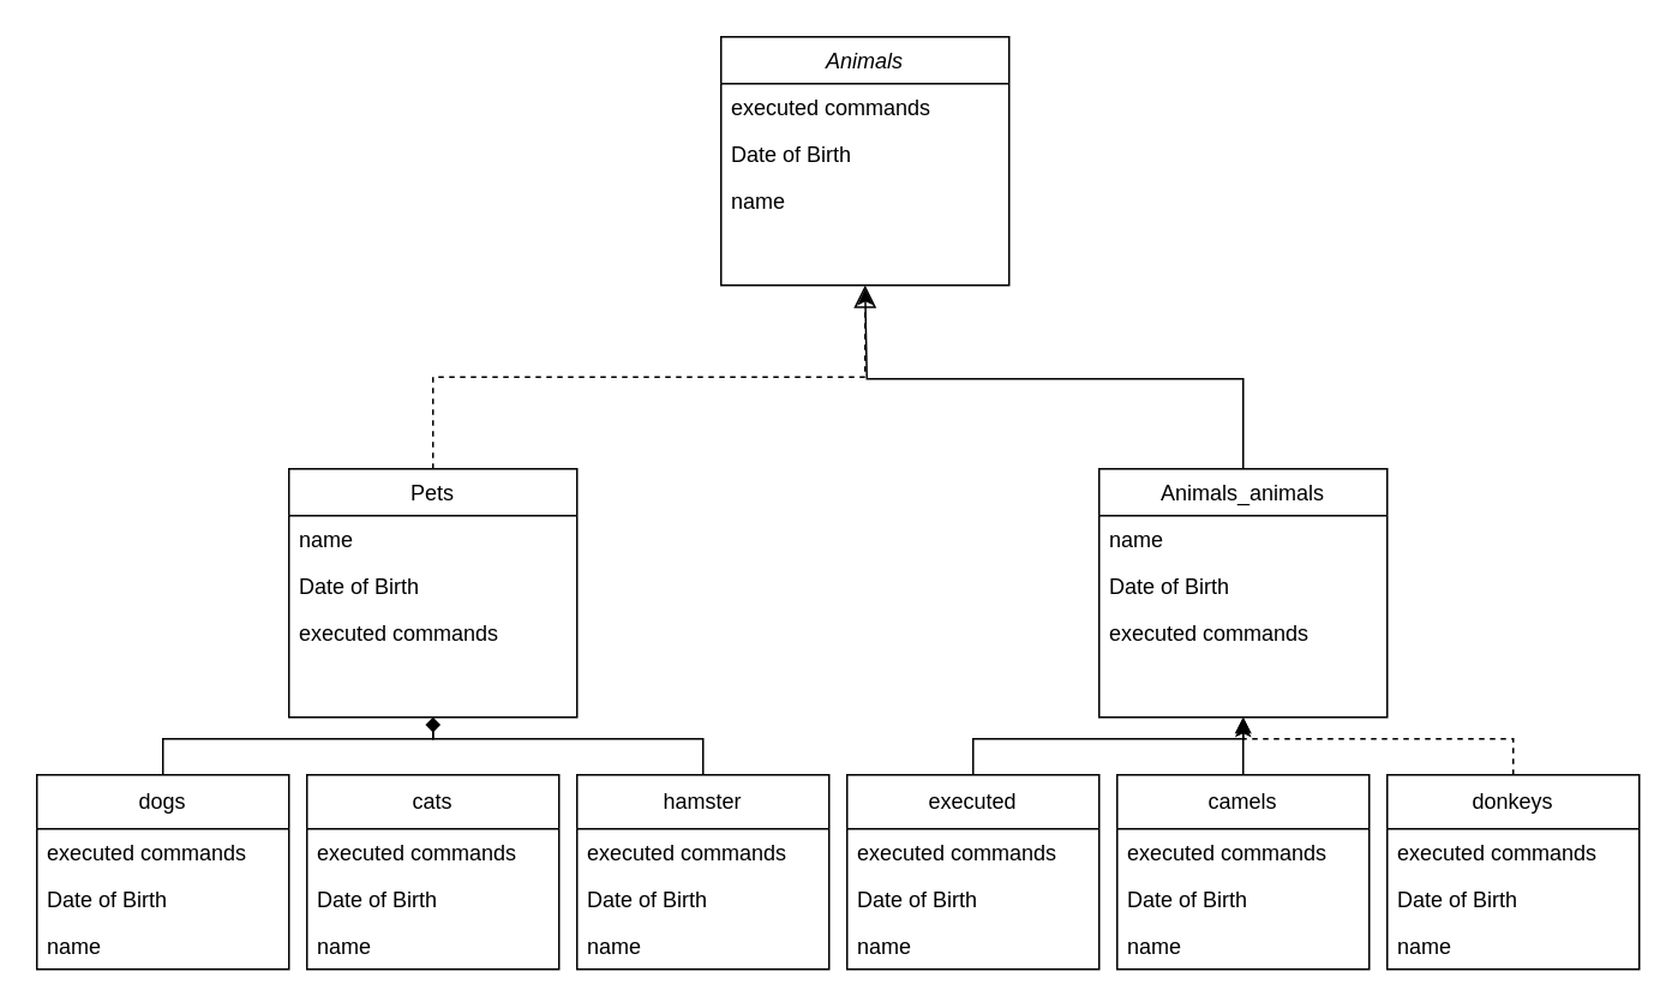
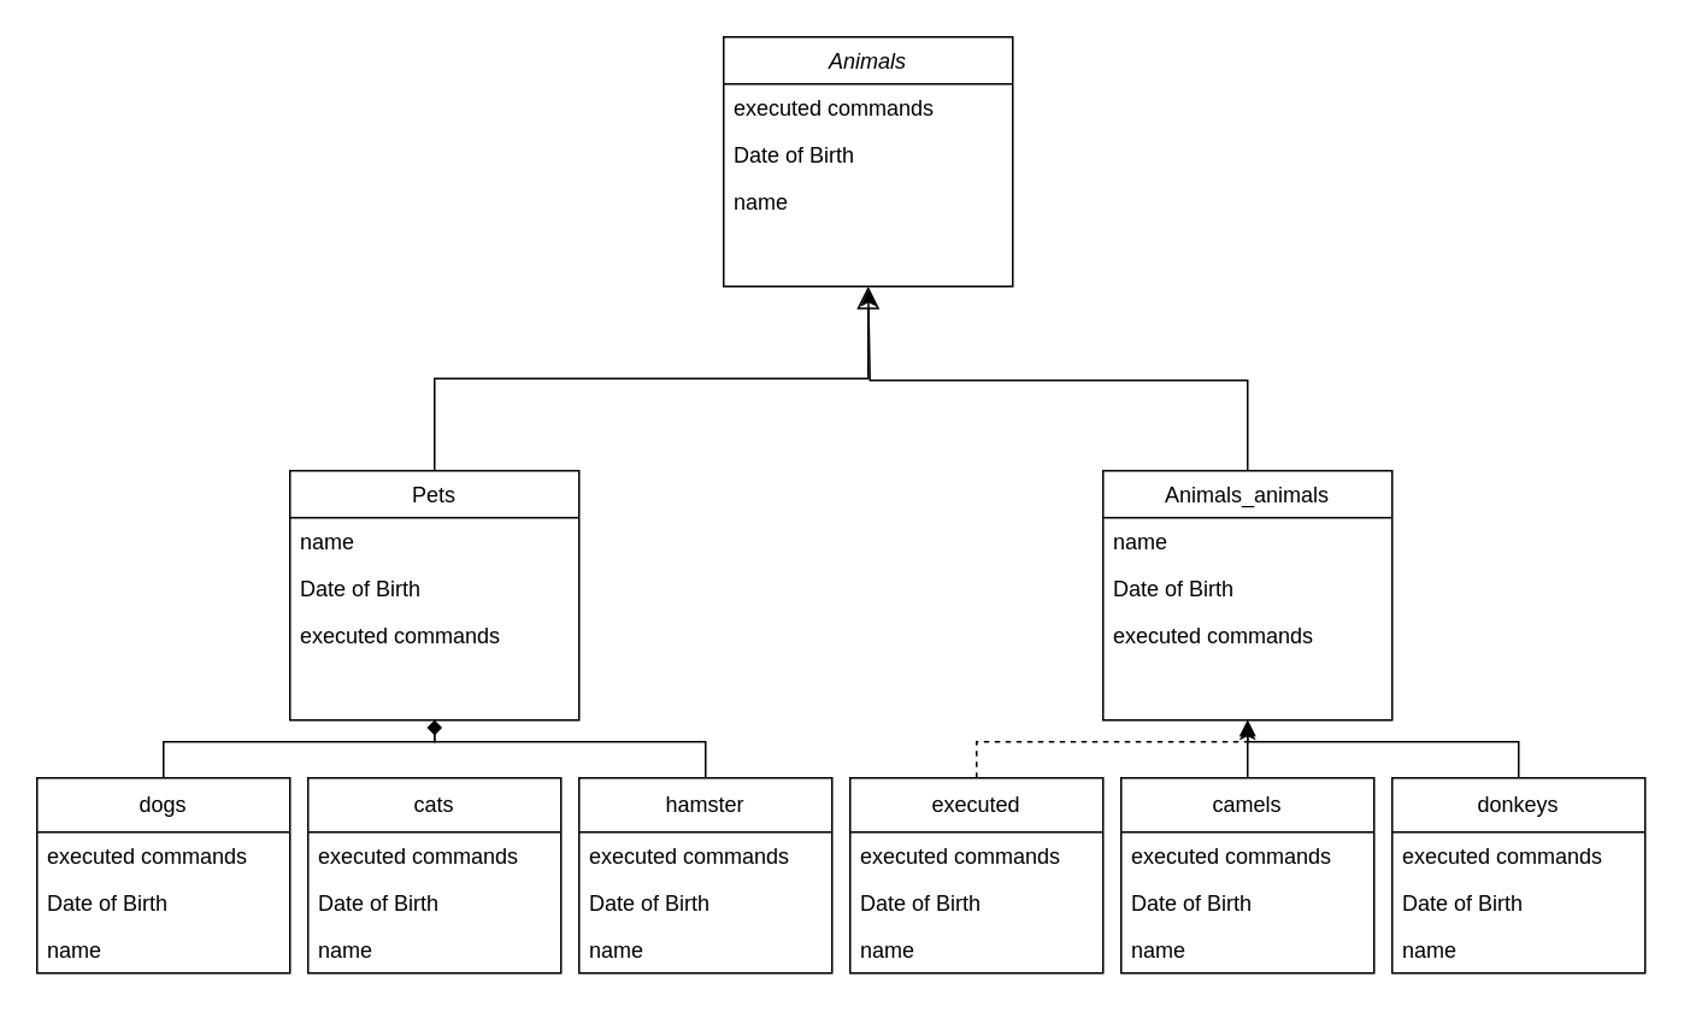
  <mxCell id="0" />
  <mxCell id="1" parent="0" />
  <mxCell id="2" value="Animals" style="swimlane;fontStyle=2;align=center;verticalAlign=top;childLayout=stackLayout;horizontal=1;startSize=26;horizontalStack=0;resizeParent=1;resizeLast=0;collapsible=1;marginBottom=0;rounded=0;shadow=0;strokeWidth=1;" parent="1" vertex="1"><mxGeometry x="400" y="20" width="160" height="138" as="geometry"><mxRectangle x="220" y="120" width="160" height="26" as="alternateBounds" /></mxGeometry></mxCell>
  <mxCell id="3" value="executed commands" style="text;align=left;verticalAlign=top;spacingLeft=4;spacingRight=4;overflow=hidden;rotatable=0;points=[[0,0.5],[1,0.5]];portConstraint=eastwest;" vertex="1" parent="2"><mxGeometry y="26" width="160" height="26" as="geometry" /></mxCell>
  <mxCell id="4" value="Date of Birth" style="text;align=left;verticalAlign=top;spacingLeft=4;spacingRight=4;overflow=hidden;rotatable=0;points=[[0,0.5],[1,0.5]];portConstraint=eastwest;rounded=0;shadow=0;html=0;" vertex="1" parent="2"><mxGeometry y="52" width="160" height="26" as="geometry" /></mxCell>
  <mxCell id="5" value="name" style="text;align=left;verticalAlign=top;spacingLeft=4;spacingRight=4;overflow=hidden;rotatable=0;points=[[0,0.5],[1,0.5]];portConstraint=eastwest;" vertex="1" parent="2"><mxGeometry y="78" width="160" height="26" as="geometry" /></mxCell>
  <mxCell id="6" value="Pets" style="swimlane;fontStyle=0;align=center;verticalAlign=top;childLayout=stackLayout;horizontal=1;startSize=26;horizontalStack=0;resizeParent=1;resizeLast=0;collapsible=1;marginBottom=0;rounded=0;shadow=0;strokeWidth=1;" parent="1" vertex="1"><mxGeometry x="160" y="260" width="160" height="138" as="geometry"><mxRectangle x="120" y="360" width="160" height="26" as="alternateBounds" /></mxGeometry></mxCell>
  <mxCell id="7" value="name" style="text;align=left;verticalAlign=top;spacingLeft=4;spacingRight=4;overflow=hidden;rotatable=0;points=[[0,0.5],[1,0.5]];portConstraint=eastwest;" parent="6" vertex="1"><mxGeometry y="26" width="160" height="26" as="geometry" /></mxCell>
  <mxCell id="8" value="Date of Birth" style="text;align=left;verticalAlign=top;spacingLeft=4;spacingRight=4;overflow=hidden;rotatable=0;points=[[0,0.5],[1,0.5]];portConstraint=eastwest;rounded=0;shadow=0;html=0;" parent="6" vertex="1"><mxGeometry y="52" width="160" height="26" as="geometry" /></mxCell>
  <mxCell id="9" value="executed commands" style="text;align=left;verticalAlign=top;spacingLeft=4;spacingRight=4;overflow=hidden;rotatable=0;points=[[0,0.5],[1,0.5]];portConstraint=eastwest;" parent="6" vertex="1"><mxGeometry y="78" width="160" height="26" as="geometry" /></mxCell>
- <mxCell id="10" value="" style="endArrow=block;endSize=10;endFill=0;shadow=0;strokeWidth=1;rounded=0;curved=0;edgeStyle=elbowEdgeStyle;elbow=vertical;dashed=1;" parent="1" source="6" target="2" edge="1"><mxGeometry width="160" relative="1" as="geometry"><mxPoint x="380" y="103" as="sourcePoint" /><mxPoint x="380" y="103" as="targetPoint" /></mxGeometry></mxCell>
+ <mxCell id="10" value="" style="endArrow=block;endSize=10;endFill=0;shadow=0;strokeWidth=1;rounded=0;curved=0;edgeStyle=elbowEdgeStyle;elbow=vertical;" parent="1" source="6" target="2" edge="1"><mxGeometry width="160" relative="1" as="geometry"><mxPoint x="380" y="103" as="sourcePoint" /><mxPoint x="380" y="103" as="targetPoint" /></mxGeometry></mxCell>
  <mxCell id="11" style="edgeStyle=orthogonalEdgeStyle;rounded=0;orthogonalLoop=1;jettySize=auto;html=1;" edge="1" parent="1" source="12"><mxGeometry relative="1" as="geometry"><mxPoint x="480" y="160" as="targetPoint" /><Array as="points"><mxPoint x="690" y="210" /><mxPoint x="481" y="210" /></Array></mxGeometry></mxCell>
  <mxCell id="12" value="Animals_animals" style="swimlane;fontStyle=0;align=center;verticalAlign=top;childLayout=stackLayout;horizontal=1;startSize=26;horizontalStack=0;resizeParent=1;resizeLast=0;collapsible=1;marginBottom=0;rounded=0;shadow=0;strokeWidth=1;" vertex="1" parent="1"><mxGeometry x="610" y="260" width="160" height="138" as="geometry"><mxRectangle x="120" y="360" width="160" height="26" as="alternateBounds" /></mxGeometry></mxCell>
  <mxCell id="13" value="name" style="text;align=left;verticalAlign=top;spacingLeft=4;spacingRight=4;overflow=hidden;rotatable=0;points=[[0,0.5],[1,0.5]];portConstraint=eastwest;" vertex="1" parent="12"><mxGeometry y="26" width="160" height="26" as="geometry" /></mxCell>
  <mxCell id="14" value="Date of Birth" style="text;align=left;verticalAlign=top;spacingLeft=4;spacingRight=4;overflow=hidden;rotatable=0;points=[[0,0.5],[1,0.5]];portConstraint=eastwest;rounded=0;shadow=0;html=0;" vertex="1" parent="12"><mxGeometry y="52" width="160" height="26" as="geometry" /></mxCell>
  <mxCell id="15" value="executed commands" style="text;align=left;verticalAlign=top;spacingLeft=4;spacingRight=4;overflow=hidden;rotatable=0;points=[[0,0.5],[1,0.5]];portConstraint=eastwest;" vertex="1" parent="12"><mxGeometry y="78" width="160" height="26" as="geometry" /></mxCell>
  <mxCell id="16" style="edgeStyle=orthogonalEdgeStyle;rounded=0;orthogonalLoop=1;jettySize=auto;html=1;entryX=0.5;entryY=1;entryDx=0;entryDy=0;endArrow=diamond;" edge="1" parent="1" source="17" target="6"><mxGeometry relative="1" as="geometry"><Array as="points"><mxPoint x="90" y="410" /><mxPoint x="240" y="410" /></Array></mxGeometry></mxCell>
  <mxCell id="17" value="dogs" style="swimlane;fontStyle=0;childLayout=stackLayout;horizontal=1;startSize=30;horizontalStack=0;resizeParent=1;resizeParentMax=0;resizeLast=0;collapsible=1;marginBottom=0;whiteSpace=wrap;html=1;" vertex="1" parent="1"><mxGeometry x="20" y="430" width="140" height="108" as="geometry" /></mxCell>
  <mxCell id="18" value="executed commands" style="text;align=left;verticalAlign=top;spacingLeft=4;spacingRight=4;overflow=hidden;rotatable=0;points=[[0,0.5],[1,0.5]];portConstraint=eastwest;" vertex="1" parent="17"><mxGeometry y="30" width="140" height="26" as="geometry" /></mxCell>
  <mxCell id="19" value="Date of Birth" style="text;align=left;verticalAlign=top;spacingLeft=4;spacingRight=4;overflow=hidden;rotatable=0;points=[[0,0.5],[1,0.5]];portConstraint=eastwest;rounded=0;shadow=0;html=0;" vertex="1" parent="17"><mxGeometry y="56" width="140" height="26" as="geometry" /></mxCell>
  <mxCell id="20" value="name" style="text;align=left;verticalAlign=top;spacingLeft=4;spacingRight=4;overflow=hidden;rotatable=0;points=[[0,0.5],[1,0.5]];portConstraint=eastwest;" vertex="1" parent="17"><mxGeometry y="82" width="140" height="26" as="geometry" /></mxCell>
  <mxCell id="21" value="cats" style="swimlane;fontStyle=0;childLayout=stackLayout;horizontal=1;startSize=30;horizontalStack=0;resizeParent=1;resizeParentMax=0;resizeLast=0;collapsible=1;marginBottom=0;whiteSpace=wrap;html=1;" vertex="1" parent="1"><mxGeometry x="170" y="430" width="140" height="108" as="geometry" /></mxCell>
  <mxCell id="22" value="executed commands" style="text;align=left;verticalAlign=top;spacingLeft=4;spacingRight=4;overflow=hidden;rotatable=0;points=[[0,0.5],[1,0.5]];portConstraint=eastwest;" vertex="1" parent="21"><mxGeometry y="30" width="140" height="26" as="geometry" /></mxCell>
  <mxCell id="23" value="Date of Birth" style="text;align=left;verticalAlign=top;spacingLeft=4;spacingRight=4;overflow=hidden;rotatable=0;points=[[0,0.5],[1,0.5]];portConstraint=eastwest;rounded=0;shadow=0;html=0;" vertex="1" parent="21"><mxGeometry y="56" width="140" height="26" as="geometry" /></mxCell>
  <mxCell id="24" value="name" style="text;align=left;verticalAlign=top;spacingLeft=4;spacingRight=4;overflow=hidden;rotatable=0;points=[[0,0.5],[1,0.5]];portConstraint=eastwest;" vertex="1" parent="21"><mxGeometry y="82" width="140" height="26" as="geometry" /></mxCell>
  <mxCell id="25" style="edgeStyle=orthogonalEdgeStyle;rounded=0;orthogonalLoop=1;jettySize=auto;html=1;entryX=0.5;entryY=1;entryDx=0;entryDy=0;endArrow=none;" edge="1" parent="1" source="26" target="6"><mxGeometry relative="1" as="geometry"><Array as="points"><mxPoint x="390" y="410" /><mxPoint x="240" y="410" /></Array></mxGeometry></mxCell>
  <mxCell id="26" value="hamster" style="swimlane;fontStyle=0;childLayout=stackLayout;horizontal=1;startSize=30;horizontalStack=0;resizeParent=1;resizeParentMax=0;resizeLast=0;collapsible=1;marginBottom=0;whiteSpace=wrap;html=1;" vertex="1" parent="1"><mxGeometry x="320" y="430" width="140" height="108" as="geometry" /></mxCell>
  <mxCell id="27" value="executed commands" style="text;align=left;verticalAlign=top;spacingLeft=4;spacingRight=4;overflow=hidden;rotatable=0;points=[[0,0.5],[1,0.5]];portConstraint=eastwest;" vertex="1" parent="26"><mxGeometry y="30" width="140" height="26" as="geometry" /></mxCell>
  <mxCell id="28" value="Date of Birth" style="text;align=left;verticalAlign=top;spacingLeft=4;spacingRight=4;overflow=hidden;rotatable=0;points=[[0,0.5],[1,0.5]];portConstraint=eastwest;rounded=0;shadow=0;html=0;" vertex="1" parent="26"><mxGeometry y="56" width="140" height="26" as="geometry" /></mxCell>
  <mxCell id="29" value="name" style="text;align=left;verticalAlign=top;spacingLeft=4;spacingRight=4;overflow=hidden;rotatable=0;points=[[0,0.5],[1,0.5]];portConstraint=eastwest;" vertex="1" parent="26"><mxGeometry y="82" width="140" height="26" as="geometry" /></mxCell>
  <mxCell id="30" style="edgeStyle=orthogonalEdgeStyle;rounded=0;orthogonalLoop=1;jettySize=auto;html=1;" edge="1" parent="1" source="31"><mxGeometry relative="1" as="geometry"><mxPoint x="690" y="400" as="targetPoint" /></mxGeometry></mxCell>
  <mxCell id="31" value="camels" style="swimlane;fontStyle=0;childLayout=stackLayout;horizontal=1;startSize=30;horizontalStack=0;resizeParent=1;resizeParentMax=0;resizeLast=0;collapsible=1;marginBottom=0;whiteSpace=wrap;html=1;" vertex="1" parent="1"><mxGeometry x="620" y="430" width="140" height="108" as="geometry" /></mxCell>
  <mxCell id="32" value="executed commands" style="text;align=left;verticalAlign=top;spacingLeft=4;spacingRight=4;overflow=hidden;rotatable=0;points=[[0,0.5],[1,0.5]];portConstraint=eastwest;" vertex="1" parent="31"><mxGeometry y="30" width="140" height="26" as="geometry" /></mxCell>
  <mxCell id="33" value="Date of Birth" style="text;align=left;verticalAlign=top;spacingLeft=4;spacingRight=4;overflow=hidden;rotatable=0;points=[[0,0.5],[1,0.5]];portConstraint=eastwest;rounded=0;shadow=0;html=0;" vertex="1" parent="31"><mxGeometry y="56" width="140" height="26" as="geometry" /></mxCell>
  <mxCell id="34" value="name" style="text;align=left;verticalAlign=top;spacingLeft=4;spacingRight=4;overflow=hidden;rotatable=0;points=[[0,0.5],[1,0.5]];portConstraint=eastwest;" vertex="1" parent="31"><mxGeometry y="82" width="140" height="26" as="geometry" /></mxCell>
- <mxCell id="35" style="edgeStyle=orthogonalEdgeStyle;rounded=0;orthogonalLoop=1;jettySize=auto;html=1;entryX=0.5;entryY=1;entryDx=0;entryDy=0;" edge="1" parent="1" source="36" target="12"><mxGeometry relative="1" as="geometry"><Array as="points"><mxPoint x="540" y="410" /><mxPoint x="690" y="410" /></Array></mxGeometry></mxCell>
+ <mxCell id="35" style="edgeStyle=orthogonalEdgeStyle;rounded=0;orthogonalLoop=1;jettySize=auto;html=1;entryX=0.5;entryY=1;entryDx=0;entryDy=0;dashed=1;" edge="1" parent="1" source="36" target="12"><mxGeometry relative="1" as="geometry"><Array as="points"><mxPoint x="540" y="410" /><mxPoint x="690" y="410" /></Array></mxGeometry></mxCell>
  <mxCell id="36" value="executed" style="swimlane;fontStyle=0;childLayout=stackLayout;horizontal=1;startSize=30;horizontalStack=0;resizeParent=1;resizeParentMax=0;resizeLast=0;collapsible=1;marginBottom=0;whiteSpace=wrap;html=1;" vertex="1" parent="1"><mxGeometry x="470" y="430" width="140" height="108" as="geometry" /></mxCell>
  <mxCell id="37" value="executed commands" style="text;align=left;verticalAlign=top;spacingLeft=4;spacingRight=4;overflow=hidden;rotatable=0;points=[[0,0.5],[1,0.5]];portConstraint=eastwest;" vertex="1" parent="36"><mxGeometry y="30" width="140" height="26" as="geometry" /></mxCell>
  <mxCell id="38" value="Date of Birth" style="text;align=left;verticalAlign=top;spacingLeft=4;spacingRight=4;overflow=hidden;rotatable=0;points=[[0,0.5],[1,0.5]];portConstraint=eastwest;rounded=0;shadow=0;html=0;" vertex="1" parent="36"><mxGeometry y="56" width="140" height="26" as="geometry" /></mxCell>
  <mxCell id="39" value="name" style="text;align=left;verticalAlign=top;spacingLeft=4;spacingRight=4;overflow=hidden;rotatable=0;points=[[0,0.5],[1,0.5]];portConstraint=eastwest;" vertex="1" parent="36"><mxGeometry y="82" width="140" height="26" as="geometry" /></mxCell>
- <mxCell id="40" style="edgeStyle=orthogonalEdgeStyle;rounded=0;orthogonalLoop=1;jettySize=auto;html=1;entryX=0.5;entryY=1;entryDx=0;entryDy=0;dashed=1;" edge="1" parent="1" source="41" target="12"><mxGeometry relative="1" as="geometry"><Array as="points"><mxPoint x="840" y="410" /><mxPoint x="690" y="410" /></Array></mxGeometry></mxCell>
+ <mxCell id="40" style="edgeStyle=orthogonalEdgeStyle;rounded=0;orthogonalLoop=1;jettySize=auto;html=1;entryX=0.5;entryY=1;entryDx=0;entryDy=0;" edge="1" parent="1" source="41" target="12"><mxGeometry relative="1" as="geometry"><Array as="points"><mxPoint x="840" y="410" /><mxPoint x="690" y="410" /></Array></mxGeometry></mxCell>
  <mxCell id="41" value="donkeys" style="swimlane;fontStyle=0;childLayout=stackLayout;horizontal=1;startSize=30;horizontalStack=0;resizeParent=1;resizeParentMax=0;resizeLast=0;collapsible=1;marginBottom=0;whiteSpace=wrap;html=1;" vertex="1" parent="1"><mxGeometry x="770" y="430" width="140" height="108" as="geometry" /></mxCell>
  <mxCell id="42" value="executed commands" style="text;align=left;verticalAlign=top;spacingLeft=4;spacingRight=4;overflow=hidden;rotatable=0;points=[[0,0.5],[1,0.5]];portConstraint=eastwest;" vertex="1" parent="41"><mxGeometry y="30" width="140" height="26" as="geometry" /></mxCell>
  <mxCell id="43" value="Date of Birth" style="text;align=left;verticalAlign=top;spacingLeft=4;spacingRight=4;overflow=hidden;rotatable=0;points=[[0,0.5],[1,0.5]];portConstraint=eastwest;rounded=0;shadow=0;html=0;" vertex="1" parent="41"><mxGeometry y="56" width="140" height="26" as="geometry" /></mxCell>
  <mxCell id="44" value="name" style="text;align=left;verticalAlign=top;spacingLeft=4;spacingRight=4;overflow=hidden;rotatable=0;points=[[0,0.5],[1,0.5]];portConstraint=eastwest;" vertex="1" parent="41"><mxGeometry y="82" width="140" height="26" as="geometry" /></mxCell>
